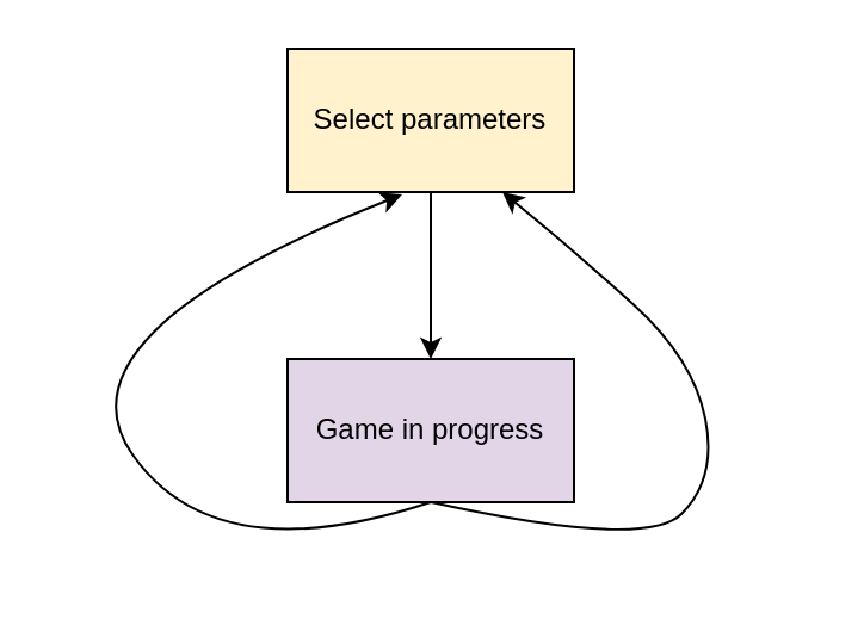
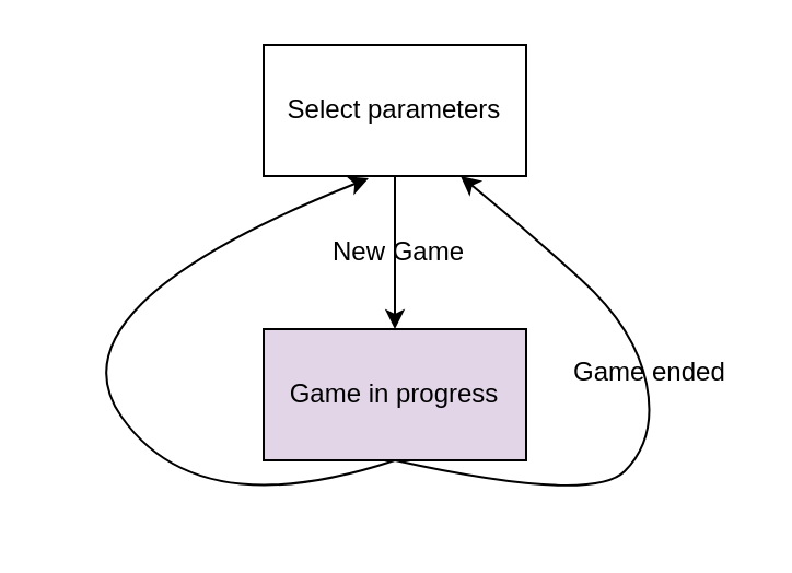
  <mxCell id="0" />
  <mxCell id="1" parent="0" />
- <mxCell id="2" value="Select parameters" style="rounded=0;whiteSpace=wrap;html=1;fillColor=#fff2cc;" vertex="1" parent="1"><mxGeometry x="120" y="20" width="120" height="60" as="geometry" /></mxCell>
+ <mxCell id="2" value="Select parameters" style="rounded=0;whiteSpace=wrap;html=1;" vertex="1" parent="1"><mxGeometry x="120" y="20" width="120" height="60" as="geometry" /></mxCell>
  <mxCell id="3" value="" style="endArrow=classic;html=1;exitX=0.5;exitY=1;exitDx=0;exitDy=0;" edge="1" parent="1" source="2"><mxGeometry width="50" height="50" relative="1" as="geometry"><mxPoint x="200" y="190" as="sourcePoint" /><mxPoint x="180" y="150" as="targetPoint" /></mxGeometry></mxCell>
  <mxCell id="4" value="Game in progress" style="rounded=0;whiteSpace=wrap;html=1;fillColor=#e1d5e7;" vertex="1" parent="1"><mxGeometry x="120" y="150" width="120" height="60" as="geometry" /></mxCell>
+ <mxCell id="5" value="New Game" style="text;html=1;resizable=0;points=[];autosize=1;align=left;verticalAlign=top;spacingTop=-4;" vertex="1" parent="1"><mxGeometry x="150" y="105" width="80" height="20" as="geometry" /></mxCell>
  <mxCell id="6" value="" style="curved=1;endArrow=classic;html=1;exitX=0.5;exitY=1;exitDx=0;exitDy=0;entryX=0.4;entryY=1.017;entryDx=0;entryDy=0;entryPerimeter=0;" edge="1" parent="1" source="4" target="2"><mxGeometry width="50" height="50" relative="1" as="geometry"><mxPoint x="180" y="220" as="sourcePoint" /><mxPoint x="70" y="140" as="targetPoint" /><Array as="points"><mxPoint x="90" y="240" /><mxPoint x="20" y="140" /></Array></mxGeometry></mxCell>
  <mxCell id="7" value="" style="curved=1;endArrow=classic;html=1;entryX=0.75;entryY=1;entryDx=0;entryDy=0;" edge="1" parent="1" target="2"><mxGeometry width="50" height="50" relative="1" as="geometry"><mxPoint x="180" y="210" as="sourcePoint" /><mxPoint x="388" y="45.52" as="targetPoint" /><Array as="points"><mxPoint x="270" y="230" /><mxPoint x="300" y="200" /><mxPoint x="290" y="150" /><mxPoint x="240" y="104.5" /></Array></mxGeometry></mxCell>
+ <mxCell id="8" value="Game ended" style="text;html=1;resizable=0;points=[];autosize=1;align=left;verticalAlign=top;spacingTop=-4;" vertex="1" parent="1"><mxGeometry x="260" y="160" width="80" height="20" as="geometry" /></mxCell>
